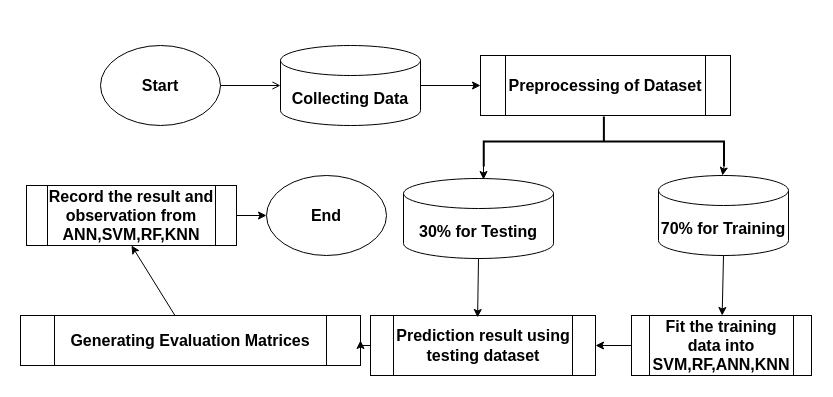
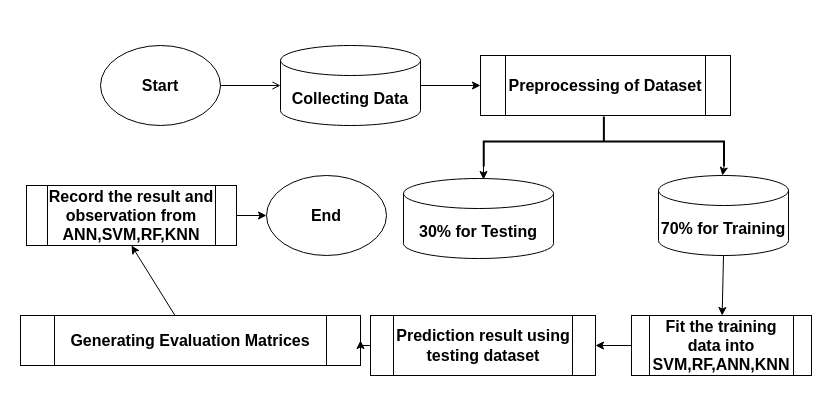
  <mxCell id="0" />
  <mxCell id="1" parent="0" />
  <mxCell id="2" value="&lt;font style=&quot;font-size: 16px&quot;&gt;&lt;b&gt;Start&lt;/b&gt;&lt;/font&gt;" style="ellipse;whiteSpace=wrap;html=1;" vertex="1" parent="1"><mxGeometry x="100" y="45" width="120" height="80" as="geometry" /></mxCell>
  <mxCell id="3" value="&lt;b&gt;&lt;font style=&quot;font-size: 16px&quot;&gt;Collecting Data&lt;/font&gt;&lt;/b&gt;" style="shape=cylinder3;whiteSpace=wrap;html=1;boundedLbl=1;backgroundOutline=1;size=15;" vertex="1" parent="1"><mxGeometry x="280" y="45" width="140" height="80" as="geometry" /></mxCell>
  <mxCell id="4" value="&lt;font style=&quot;font-size: 16px&quot;&gt;&lt;b&gt;Preprocessing of Dataset&lt;/b&gt;&lt;/font&gt;" style="shape=process;whiteSpace=wrap;html=1;backgroundOutline=1;" vertex="1" parent="1"><mxGeometry x="480" y="55" width="250" height="60" as="geometry" /></mxCell>
  <mxCell id="5" value="&lt;b&gt;&lt;font style=&quot;font-size: 16px&quot;&gt;30% for Testing&lt;/font&gt;&lt;/b&gt;" style="shape=cylinder3;whiteSpace=wrap;html=1;boundedLbl=1;backgroundOutline=1;size=15;" vertex="1" parent="1"><mxGeometry x="403" y="178" width="150" height="80" as="geometry" /></mxCell>
  <mxCell id="6" value="&lt;b&gt;&lt;font style=&quot;font-size: 16px&quot;&gt;70% for Training&lt;/font&gt;&lt;/b&gt;" style="shape=cylinder3;whiteSpace=wrap;html=1;boundedLbl=1;backgroundOutline=1;size=15;" vertex="1" parent="1"><mxGeometry x="658" y="175" width="130" height="80" as="geometry" /></mxCell>
  <mxCell id="7" style="edgeStyle=orthogonalEdgeStyle;rounded=0;orthogonalLoop=1;jettySize=auto;html=1;exitX=1;exitY=0.5;exitDx=0;exitDy=0;entryX=0;entryY=0.5;entryDx=0;entryDy=0;" edge="1" parent="1" source="8" target="13"><mxGeometry relative="1" as="geometry" /></mxCell>
  <mxCell id="8" value="&lt;b&gt;&lt;font style=&quot;font-size: 16px&quot;&gt;Record the result and observation from ANN,SVM,RF,KNN&lt;/font&gt;&lt;/b&gt;" style="shape=process;whiteSpace=wrap;html=1;backgroundOutline=1;" vertex="1" parent="1"><mxGeometry x="26" y="185" width="210" height="60" as="geometry" /></mxCell>
  <mxCell id="9" value="&lt;b&gt;&lt;font style=&quot;font-size: 16px&quot;&gt;Generating Evaluation Matrices&lt;/font&gt;&lt;/b&gt;" style="shape=process;whiteSpace=wrap;html=1;backgroundOutline=1;" vertex="1" parent="1"><mxGeometry x="20" y="315" width="340" height="50" as="geometry" /></mxCell>
  <mxCell id="10" style="edgeStyle=orthogonalEdgeStyle;rounded=0;orthogonalLoop=1;jettySize=auto;html=1;exitX=0;exitY=0.5;exitDx=0;exitDy=0;entryX=1;entryY=0.5;entryDx=0;entryDy=0;" edge="1" parent="1" source="11" target="9"><mxGeometry relative="1" as="geometry" /></mxCell>
  <mxCell id="11" value="&lt;b&gt;&lt;font style=&quot;font-size: 16px&quot;&gt;Prediction result using testing dataset&lt;/font&gt;&lt;/b&gt;" style="shape=process;whiteSpace=wrap;html=1;backgroundOutline=1;" vertex="1" parent="1"><mxGeometry x="370" y="315" width="225" height="60" as="geometry" /></mxCell>
  <mxCell id="12" value="&lt;b&gt;&lt;font style=&quot;font-size: 16px&quot;&gt;Fit the training data into SVM,RF,ANN,KNN&lt;/font&gt;&lt;/b&gt;" style="shape=process;whiteSpace=wrap;html=1;backgroundOutline=1;" vertex="1" parent="1"><mxGeometry x="631" y="315" width="180" height="60" as="geometry" /></mxCell>
  <mxCell id="13" value="&lt;b&gt;&lt;font style=&quot;font-size: 16px&quot;&gt;End&lt;/font&gt;&lt;/b&gt;" style="ellipse;whiteSpace=wrap;html=1;" vertex="1" parent="1"><mxGeometry x="266" y="175" width="120" height="80" as="geometry" /></mxCell>
  <mxCell id="14" value="" style="endArrow=open;html=1;exitX=1;exitY=0.5;exitDx=0;exitDy=0;entryX=0;entryY=0.5;entryDx=0;entryDy=0;entryPerimeter=0;" edge="1" parent="1" source="2" target="3"><mxGeometry width="50" height="50" relative="1" as="geometry"><mxPoint x="230" y="105" as="sourcePoint" /><mxPoint x="280" y="55" as="targetPoint" /></mxGeometry></mxCell>
  <mxCell id="15" value="" style="endArrow=classic;html=1;exitX=1;exitY=0.5;exitDx=0;exitDy=0;exitPerimeter=0;entryX=0;entryY=0.5;entryDx=0;entryDy=0;" edge="1" parent="1" source="3" target="4"><mxGeometry width="50" height="50" relative="1" as="geometry"><mxPoint x="420" y="125" as="sourcePoint" /><mxPoint x="470" y="75" as="targetPoint" /></mxGeometry></mxCell>
  <mxCell id="16" value="" style="endArrow=classic;html=1;exitX=1;exitY=0;exitDx=0;exitDy=0;exitPerimeter=0;entryX=0.5;entryY=0;entryDx=0;entryDy=0;entryPerimeter=0;" edge="1" parent="1"><mxGeometry width="50" height="50" relative="1" as="geometry"><mxPoint x="723.505" y="166.005" as="sourcePoint" /><mxPoint x="722" y="175" as="targetPoint" /></mxGeometry></mxCell>
  <mxCell id="17" value="" style="strokeWidth=2;html=1;shape=mxgraph.flowchart.annotation_2;align=left;labelPosition=right;pointerEvents=1;rotation=90;" vertex="1" parent="1"><mxGeometry x="578.38" y="20.88" width="50" height="240.25" as="geometry" /></mxCell>
  <mxCell id="18" value="" style="endArrow=classic;html=1;exitX=1;exitY=1;exitDx=0;exitDy=0;exitPerimeter=0;" edge="1" parent="1"><mxGeometry width="50" height="50" relative="1" as="geometry"><mxPoint x="483" y="160" as="sourcePoint" /><mxPoint x="483" y="179" as="targetPoint" /></mxGeometry></mxCell>
  <mxCell id="19" value="" style="endArrow=classic;html=1;exitX=0.5;exitY=1;exitDx=0;exitDy=0;exitPerimeter=0;" edge="1" parent="1" source="6" target="12"><mxGeometry width="50" height="50" relative="1" as="geometry"><mxPoint x="540" y="485" as="sourcePoint" /><mxPoint x="590" y="435" as="targetPoint" /></mxGeometry></mxCell>
  <mxCell id="20" value="" style="endArrow=classic;html=1;exitX=0;exitY=0.5;exitDx=0;exitDy=0;entryX=1;entryY=0.5;entryDx=0;entryDy=0;" edge="1" parent="1" source="12" target="11"><mxGeometry width="50" height="50" relative="1" as="geometry"><mxPoint x="390" y="155" as="sourcePoint" /><mxPoint x="500" y="355" as="targetPoint" /></mxGeometry></mxCell>
- <mxCell id="21" value="" style="endArrow=classic;html=1;exitX=0.5;exitY=1;exitDx=0;exitDy=0;exitPerimeter=0;entryX=0.476;entryY=0.033;entryDx=0;entryDy=0;entryPerimeter=0;" edge="1" parent="1" source="5" target="11"><mxGeometry width="50" height="50" relative="1" as="geometry"><mxPoint x="390" y="170" as="sourcePoint" /><mxPoint x="440" y="120" as="targetPoint" /></mxGeometry></mxCell>
  <mxCell id="22" value="" style="endArrow=classic;html=1;entryX=0.5;entryY=1;entryDx=0;entryDy=0;" edge="1" parent="1" source="9" target="8"><mxGeometry width="50" height="50" relative="1" as="geometry"><mxPoint x="130" y="310" as="sourcePoint" /><mxPoint x="210" y="245" as="targetPoint" /></mxGeometry></mxCell>
